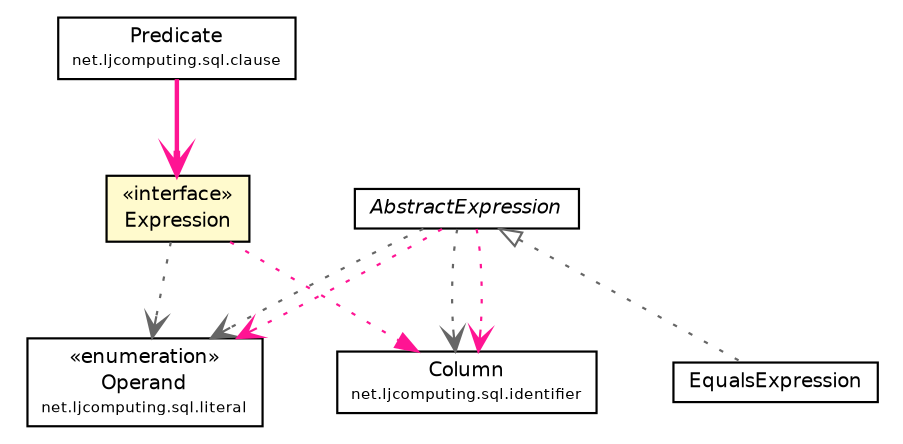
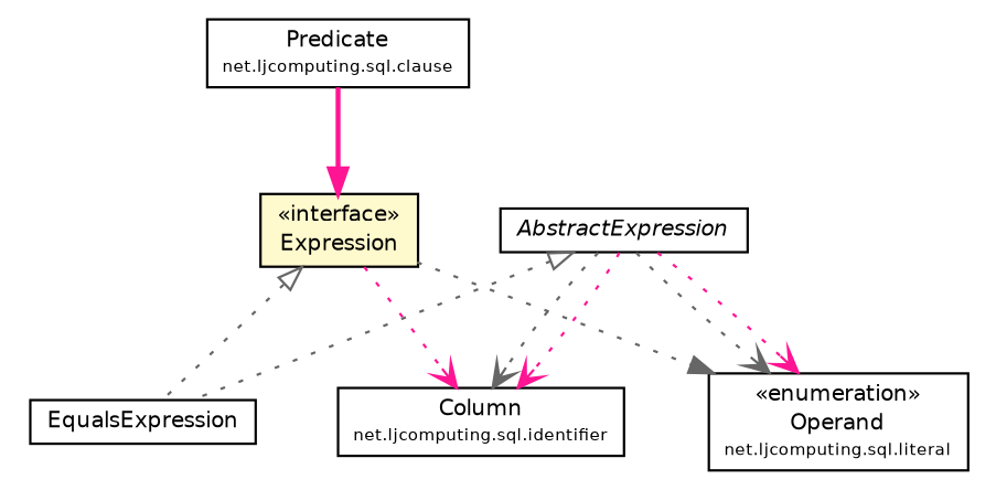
  digraph {
    nodesep=0.25
    ranksep=0.5
    node [fontcolor=black fontname=Helvetica fontsize=9.0 shape=plaintext]
    edge [arrowhead=open color=gray40 fontcolor=black fontname=Helvetica fontsize=10.0 headport=p labelfontname=Helvetica labelfontsize=10 style=dotted tailport=p]
    n1 [label=<<table title="net.ljcomputing.sql.clause.Predicate" border="0" cellborder="1" cellspacing="0" cellpadding="2" port="p" href="../clause/Predicate.html"> 		<tr><td><table border="0" cellspacing="0" cellpadding="1"> <tr><td align="center" balign="center"> Predicate </td></tr> <tr><td align="center" balign="center"><font point-size="7.0"> net.ljcomputing.sql.clause </font></td></tr> 		</table></td></tr> 		</table>>]
    n2 [label=<<table title="net.ljcomputing.sql.expression.Expression" border="0" cellborder="1" cellspacing="0" cellpadding="2" port="p" bgcolor="lemonChiffon" href="./Expression.html"> 		<tr><td><table border="0" cellspacing="0" cellpadding="1"> <tr><td align="center" balign="center"> &#171;interface&#187; </td></tr> <tr><td align="center" balign="center"> Expression </td></tr> 		</table></td></tr> 		</table>>]
    n3 [label=<<table title="net.ljcomputing.sql.expression.EqualsExpression" border="0" cellborder="1" cellspacing="0" cellpadding="2" port="p" href="./EqualsExpression.html"> 		<tr><td><table border="0" cellspacing="0" cellpadding="1"> <tr><td align="center" balign="center"> EqualsExpression </td></tr> 		</table></td></tr> 		</table>>]
    n4 [label=<<table title="net.ljcomputing.sql.identifier.Column" border="0" cellborder="1" cellspacing="0" cellpadding="2" port="p" href="../identifier/Column.html"> 		<tr><td><table border="0" cellspacing="0" cellpadding="1"> <tr><td align="center" balign="center"> Column </td></tr> <tr><td align="center" balign="center"><font point-size="7.0"> net.ljcomputing.sql.identifier </font></td></tr> 		</table></td></tr> 		</table>>]
    n5 [label=<<table title="net.ljcomputing.sql.literal.Operand" border="0" cellborder="1" cellspacing="0" cellpadding="2" port="p" href="../literal/Operand.html"> 		<tr><td><table border="0" cellspacing="0" cellpadding="1"> <tr><td align="center" balign="center"> &#171;enumeration&#187; </td></tr> <tr><td align="center" balign="center"> Operand </td></tr> <tr><td align="center" balign="center"><font point-size="7.0"> net.ljcomputing.sql.literal </font></td></tr> 		</table></td></tr> 		</table>>]
    n6 [label=<<table title="net.ljcomputing.sql.expression.AbstractExpression" border="0" cellborder="1" cellspacing="0" cellpadding="2" port="p" href="./AbstractExpression.html"> 		<tr><td><table border="0" cellspacing="0" cellpadding="1"> <tr><td align="center" balign="center"><font face="Helvetica-Oblique"> AbstractExpression </font></td></tr> 		</table></td></tr> 		</table>>]
-   n1 -> n2 [color=deeppink style=bold]
-   n2 -> n4 [arrowhead=normal color=deeppink]
-   n2 -> n5
+   n1 -> n2 [arrowhead=normal color=deeppink style=bold]
+   n2 -> n3 [arrowtail=empty dir=back fontsize=10 arrowhead="" fontcolor=""]
+   n2 -> n4 [color=deeppink]
+   n2 -> n5 [arrowhead=normal]
    n6 -> n3 [arrowtail=empty dir=back fontsize=10 arrowhead="" fontcolor=""]
    n6 -> n4
    n6 -> n4 [color=deeppink]
    n6 -> n5
    n6 -> n5 [color=deeppink]
  }
